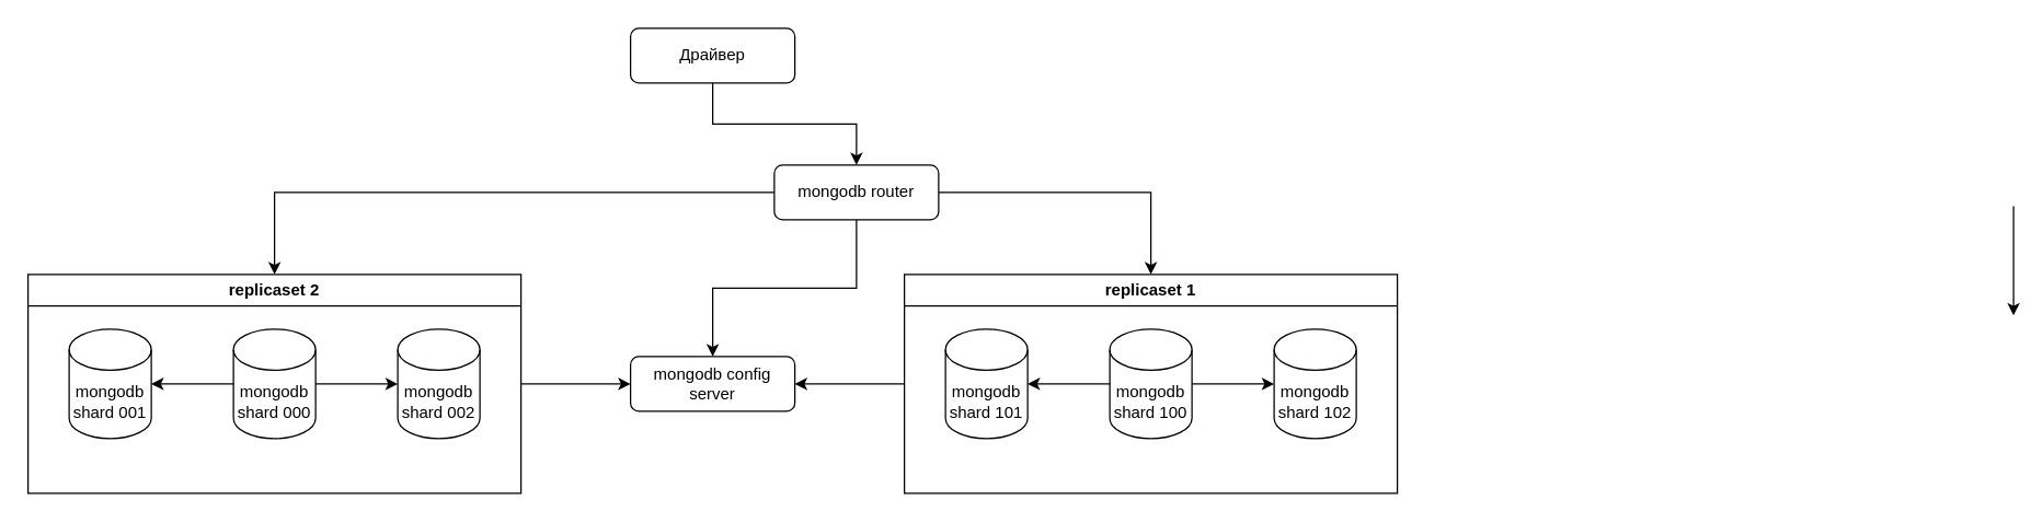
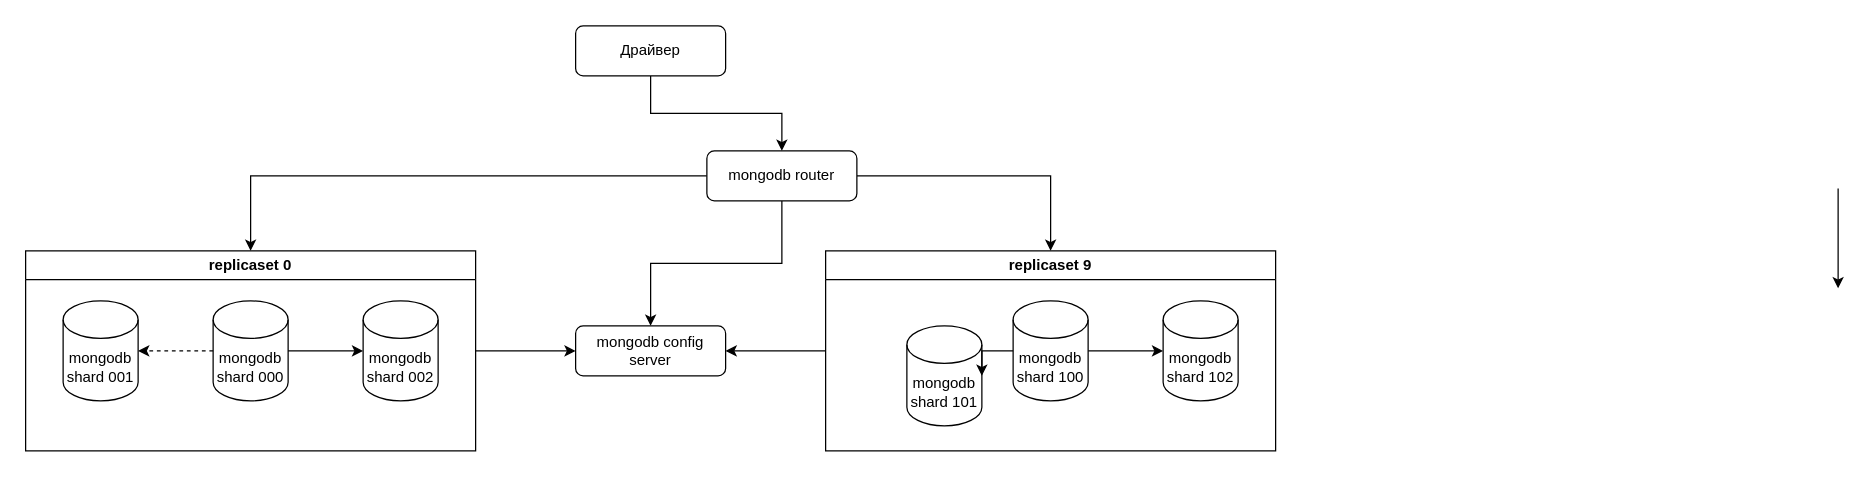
  <mxCell id="0" />
  <mxCell id="1" parent="0" />
  <mxCell id="2" value="mongodb shard 000" style="shape=cylinder3;whiteSpace=wrap;html=1;boundedLbl=1;backgroundOutline=1;size=15;" parent="1" vertex="1"><mxGeometry x="170" y="240" width="60" height="80" as="geometry" /></mxCell>
  <mxCell id="3" value="" style="edgeStyle=orthogonalEdgeStyle;rounded=0;orthogonalLoop=1;jettySize=auto;html=1;" parent="1" source="4" target="16" edge="1"><mxGeometry relative="1" as="geometry" /></mxCell>
  <mxCell id="4" value="mongodb shard 100" style="shape=cylinder3;whiteSpace=wrap;html=1;boundedLbl=1;backgroundOutline=1;size=15;" parent="1" vertex="1"><mxGeometry x="810" y="240" width="60" height="80" as="geometry" /></mxCell>
  <mxCell id="5" style="edgeStyle=orthogonalEdgeStyle;rounded=0;orthogonalLoop=1;jettySize=auto;html=1;exitX=0.5;exitY=1;exitDx=0;exitDy=0;entryX=0.5;entryY=0;entryDx=0;entryDy=0;" edge="1" parent="1" source="6" target="10"><mxGeometry relative="1" as="geometry" /></mxCell>
  <mxCell id="6" value="Драйвер" style="rounded=1;whiteSpace=wrap;html=1;" parent="1" vertex="1"><mxGeometry x="460" y="20" width="120" height="40" as="geometry" /></mxCell>
  <mxCell id="7" style="edgeStyle=orthogonalEdgeStyle;rounded=0;orthogonalLoop=1;jettySize=auto;html=1;exitX=1;exitY=0.5;exitDx=0;exitDy=0;entryX=0.5;entryY=0;entryDx=0;entryDy=0;" edge="1" parent="1" source="10" target="23"><mxGeometry relative="1" as="geometry" /></mxCell>
  <mxCell id="8" style="edgeStyle=orthogonalEdgeStyle;rounded=0;orthogonalLoop=1;jettySize=auto;html=1;exitX=0;exitY=0.5;exitDx=0;exitDy=0;entryX=0.5;entryY=0;entryDx=0;entryDy=0;" edge="1" parent="1" source="10" target="21"><mxGeometry relative="1" as="geometry" /></mxCell>
  <mxCell id="9" style="edgeStyle=orthogonalEdgeStyle;rounded=0;orthogonalLoop=1;jettySize=auto;html=1;exitX=0.5;exitY=1;exitDx=0;exitDy=0;" edge="1" parent="1" source="10" target="12"><mxGeometry relative="1" as="geometry" /></mxCell>
  <mxCell id="10" value="mongodb router" style="rounded=1;whiteSpace=wrap;html=1;" parent="1" vertex="1"><mxGeometry x="565" y="120" width="120" height="40" as="geometry" /></mxCell>
  <mxCell id="11" style="edgeStyle=orthogonalEdgeStyle;rounded=0;orthogonalLoop=1;jettySize=auto;html=1;exitX=0.5;exitY=1;exitDx=0;exitDy=0;" parent="1" edge="1"><mxGeometry relative="1" as="geometry"><mxPoint x="1470" y="150" as="sourcePoint" /><mxPoint x="1470" y="230" as="targetPoint" /></mxGeometry></mxCell>
  <mxCell id="12" value="mongodb config server" style="rounded=1;whiteSpace=wrap;html=1;" parent="1" vertex="1"><mxGeometry x="460" y="260" width="120" height="40" as="geometry" /></mxCell>
  <mxCell id="13" value="mongodb shard 001" style="shape=cylinder3;whiteSpace=wrap;html=1;boundedLbl=1;backgroundOutline=1;size=15;" parent="1" vertex="1"><mxGeometry x="50" y="240" width="60" height="80" as="geometry" /></mxCell>
  <mxCell id="14" value="mongodb shard 002" style="shape=cylinder3;whiteSpace=wrap;html=1;boundedLbl=1;backgroundOutline=1;size=15;" parent="1" vertex="1"><mxGeometry x="290" y="240" width="60" height="80" as="geometry" /></mxCell>
- <mxCell id="15" value="mongodb shard 101" style="shape=cylinder3;whiteSpace=wrap;html=1;boundedLbl=1;backgroundOutline=1;size=15;" parent="1" vertex="1"><mxGeometry x="690" y="240" width="60" height="80" as="geometry" /></mxCell>
+ <mxCell id="15" value="mongodb shard 101" style="shape=cylinder3;whiteSpace=wrap;html=1;boundedLbl=1;backgroundOutline=1;size=15;" parent="1" vertex="1"><mxGeometry x="725" y="260" width="60" height="80" as="geometry" /></mxCell>
  <mxCell id="16" value="mongodb shard 102" style="shape=cylinder3;whiteSpace=wrap;html=1;boundedLbl=1;backgroundOutline=1;size=15;" parent="1" vertex="1"><mxGeometry x="930" y="240" width="60" height="80" as="geometry" /></mxCell>
- <mxCell id="17" style="edgeStyle=orthogonalEdgeStyle;rounded=0;orthogonalLoop=1;jettySize=auto;html=1;exitX=0;exitY=0.5;exitDx=0;exitDy=0;exitPerimeter=0;entryX=1;entryY=0.5;entryDx=0;entryDy=0;entryPerimeter=0;" parent="1" source="2" target="13" edge="1"><mxGeometry relative="1" as="geometry" /></mxCell>
+ <mxCell id="17" style="edgeStyle=orthogonalEdgeStyle;rounded=0;orthogonalLoop=1;jettySize=auto;html=1;exitX=0;exitY=0.5;exitDx=0;exitDy=0;exitPerimeter=0;entryX=1;entryY=0.5;entryDx=0;entryDy=0;entryPerimeter=0;dashed=1;" parent="1" source="2" target="13" edge="1"><mxGeometry relative="1" as="geometry" /></mxCell>
  <mxCell id="18" style="edgeStyle=orthogonalEdgeStyle;rounded=0;orthogonalLoop=1;jettySize=auto;html=1;exitX=1;exitY=0.5;exitDx=0;exitDy=0;exitPerimeter=0;entryX=0;entryY=0.5;entryDx=0;entryDy=0;entryPerimeter=0;" parent="1" source="2" target="14" edge="1"><mxGeometry relative="1" as="geometry" /></mxCell>
  <mxCell id="19" style="edgeStyle=orthogonalEdgeStyle;rounded=0;orthogonalLoop=1;jettySize=auto;html=1;exitX=0;exitY=0.5;exitDx=0;exitDy=0;exitPerimeter=0;entryX=1;entryY=0.5;entryDx=0;entryDy=0;entryPerimeter=0;" parent="1" source="4" target="15" edge="1"><mxGeometry relative="1" as="geometry" /></mxCell>
  <mxCell id="20" style="edgeStyle=orthogonalEdgeStyle;rounded=0;orthogonalLoop=1;jettySize=auto;html=1;exitX=1;exitY=0.5;exitDx=0;exitDy=0;entryX=0;entryY=0.5;entryDx=0;entryDy=0;" edge="1" parent="1" source="21" target="12"><mxGeometry relative="1" as="geometry" /></mxCell>
- <mxCell id="21" value="replicaset 2" style="swimlane;whiteSpace=wrap;html=1;" parent="1" vertex="1"><mxGeometry x="20" y="200" width="360" height="160" as="geometry" /></mxCell>
+ <mxCell id="21" value="replicaset 0" style="swimlane;whiteSpace=wrap;html=1;" parent="1" vertex="1"><mxGeometry x="20" y="200" width="360" height="160" as="geometry" /></mxCell>
  <mxCell id="22" style="edgeStyle=orthogonalEdgeStyle;rounded=0;orthogonalLoop=1;jettySize=auto;html=1;exitX=0;exitY=0.5;exitDx=0;exitDy=0;entryX=1;entryY=0.5;entryDx=0;entryDy=0;" edge="1" parent="1" source="23" target="12"><mxGeometry relative="1" as="geometry" /></mxCell>
- <mxCell id="23" value="replicaset 1" style="swimlane;whiteSpace=wrap;html=1;" parent="1" vertex="1"><mxGeometry x="660" y="200" width="360" height="160" as="geometry" /></mxCell>
+ <mxCell id="23" value="replicaset 9" style="swimlane;whiteSpace=wrap;html=1;" parent="1" vertex="1"><mxGeometry x="660" y="200" width="360" height="160" as="geometry" /></mxCell>
